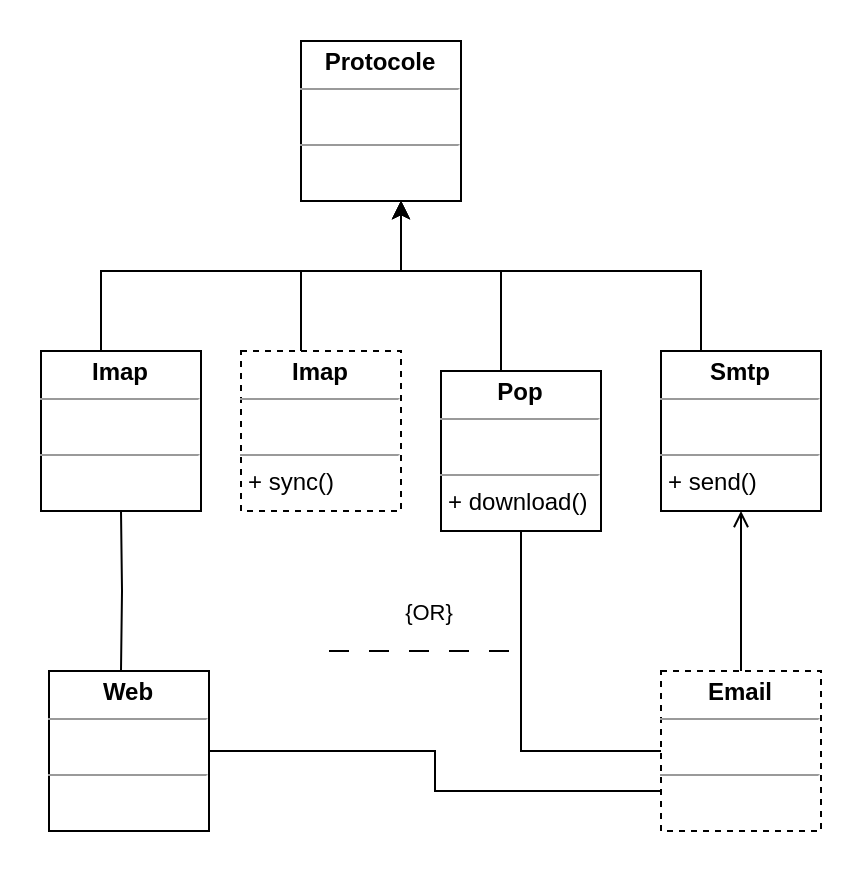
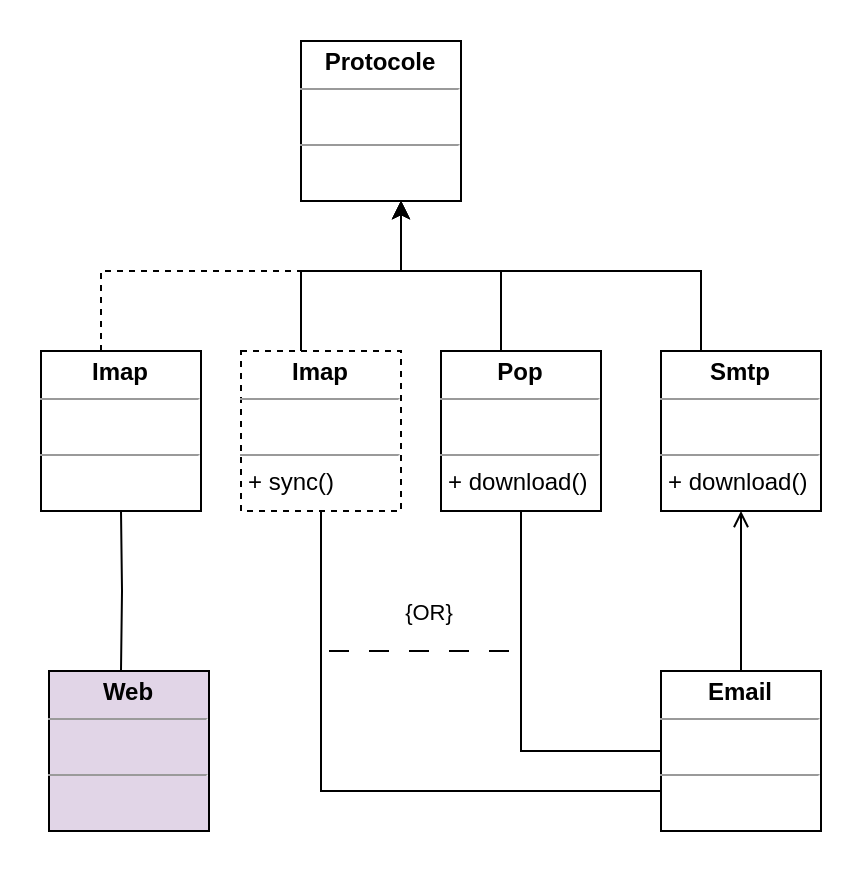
  <mxCell id="0" />
  <mxCell id="1" parent="0" />
  <mxCell id="2" value="" style="edgeStyle=orthogonalEdgeStyle;rounded=0;orthogonalLoop=1;jettySize=auto;html=1;strokeColor=none;endArrow=none;endFill=0;" parent="1" source="3" target="13" edge="1"><mxGeometry relative="1" as="geometry"><Array as="points"><mxPoint x="60" y="315" /><mxPoint x="60" y="315" /></Array></mxGeometry></mxCell>
- <mxCell id="3" value="&lt;p style=&quot;margin:0px;margin-top:4px;text-align:center;&quot;&gt;&lt;b&gt;Web&lt;/b&gt;&lt;/p&gt;&lt;hr size=&quot;1&quot;&gt;&lt;p style=&quot;margin:0px;margin-left:4px;&quot;&gt;&lt;br&gt;&lt;/p&gt;&lt;hr size=&quot;1&quot;&gt;&lt;p style=&quot;margin:0px;margin-left:4px;&quot;&gt;&lt;br&gt;&lt;/p&gt;" style="verticalAlign=top;align=left;overflow=fill;fontSize=12;fontFamily=Helvetica;html=1;" parent="1" vertex="1"><mxGeometry x="24" y="335" width="80" height="80" as="geometry" /></mxCell>
- <mxCell id="4" value="&lt;p style=&quot;margin:0px;margin-top:4px;text-align:center;&quot;&gt;&lt;b&gt;Email&lt;/b&gt;&lt;br&gt;&lt;/p&gt;&lt;hr size=&quot;1&quot;&gt;&lt;p style=&quot;margin:0px;margin-left:4px;&quot;&gt;&lt;br&gt;&lt;/p&gt;&lt;hr size=&quot;1&quot;&gt;&lt;p style=&quot;margin:0px;margin-left:4px;&quot;&gt;&lt;br&gt;&lt;/p&gt;" style="verticalAlign=top;align=left;overflow=fill;fontSize=12;fontFamily=Helvetica;html=1;dashed=1;" parent="1" vertex="1"><mxGeometry x="330" y="335" width="80" height="80" as="geometry" /></mxCell>
+ <mxCell id="3" value="&lt;p style=&quot;margin:0px;margin-top:4px;text-align:center;&quot;&gt;&lt;b&gt;Web&lt;/b&gt;&lt;/p&gt;&lt;hr size=&quot;1&quot;&gt;&lt;p style=&quot;margin:0px;margin-left:4px;&quot;&gt;&lt;br&gt;&lt;/p&gt;&lt;hr size=&quot;1&quot;&gt;&lt;p style=&quot;margin:0px;margin-left:4px;&quot;&gt;&lt;br&gt;&lt;/p&gt;" style="verticalAlign=top;align=left;overflow=fill;fontSize=12;fontFamily=Helvetica;html=1;fillColor=#e1d5e7;" parent="1" vertex="1"><mxGeometry x="24" y="335" width="80" height="80" as="geometry" /></mxCell>
+ <mxCell id="4" value="&lt;p style=&quot;margin:0px;margin-top:4px;text-align:center;&quot;&gt;&lt;b&gt;Email&lt;/b&gt;&lt;br&gt;&lt;/p&gt;&lt;hr size=&quot;1&quot;&gt;&lt;p style=&quot;margin:0px;margin-left:4px;&quot;&gt;&lt;br&gt;&lt;/p&gt;&lt;hr size=&quot;1&quot;&gt;&lt;p style=&quot;margin:0px;margin-left:4px;&quot;&gt;&lt;br&gt;&lt;/p&gt;" style="verticalAlign=top;align=left;overflow=fill;fontSize=12;fontFamily=Helvetica;html=1;" parent="1" vertex="1"><mxGeometry x="330" y="335" width="80" height="80" as="geometry" /></mxCell>
  <mxCell id="5" value="&lt;p style=&quot;margin:0px;margin-top:4px;text-align:center;&quot;&gt;&lt;b&gt;Protocole&lt;/b&gt;&lt;/p&gt;&lt;hr size=&quot;1&quot;&gt;&lt;p style=&quot;margin:0px;margin-left:4px;&quot;&gt;&lt;br&gt;&lt;/p&gt;&lt;hr size=&quot;1&quot;&gt;&lt;p style=&quot;margin:0px;margin-left:4px;&quot;&gt;&lt;br&gt;&lt;/p&gt;" style="verticalAlign=top;align=left;overflow=fill;fontSize=12;fontFamily=Helvetica;html=1;" parent="1" vertex="1"><mxGeometry x="150" y="20" width="80" height="80" as="geometry" /></mxCell>
  <mxCell id="6" value="" style="edgeStyle=orthogonalEdgeStyle;rounded=0;orthogonalLoop=1;jettySize=auto;html=1;" parent="1" source="7" target="5" edge="1"><mxGeometry relative="1" as="geometry"><Array as="points"><mxPoint x="350" y="135" /><mxPoint x="200" y="135" /></Array></mxGeometry></mxCell>
- <mxCell id="7" value="&lt;p style=&quot;margin: 0px ; margin-top: 4px ; text-align: center&quot;&gt;&lt;b&gt;Smtp&lt;/b&gt;&lt;/p&gt;&lt;hr size=&quot;1&quot;&gt;&lt;p style=&quot;margin: 0px ; margin-left: 4px&quot;&gt;&lt;br&gt;&lt;/p&gt;&lt;hr size=&quot;1&quot;&gt;&lt;p style=&quot;margin: 0px ; margin-left: 4px&quot;&gt;+ send()&lt;/p&gt;" style="verticalAlign=top;align=left;overflow=fill;fontSize=12;fontFamily=Helvetica;html=1;" parent="1" vertex="1"><mxGeometry x="330" y="175" width="80" height="80" as="geometry" /></mxCell>
+ <mxCell id="7" value="&lt;p style=&quot;margin: 0px ; margin-top: 4px ; text-align: center&quot;&gt;&lt;b&gt;Smtp&lt;/b&gt;&lt;/p&gt;&lt;hr size=&quot;1&quot;&gt;&lt;p style=&quot;margin: 0px ; margin-left: 4px&quot;&gt;&lt;br&gt;&lt;/p&gt;&lt;hr size=&quot;1&quot;&gt;&lt;p style=&quot;margin: 0px ; margin-left: 4px&quot;&gt;+ download()&lt;/p&gt;" style="verticalAlign=top;align=left;overflow=fill;fontSize=12;fontFamily=Helvetica;html=1;" parent="1" vertex="1"><mxGeometry x="330" y="175" width="80" height="80" as="geometry" /></mxCell>
  <mxCell id="8" value="" style="edgeStyle=orthogonalEdgeStyle;rounded=0;orthogonalLoop=1;jettySize=auto;html=1;" parent="1" source="9" target="5" edge="1"><mxGeometry relative="1" as="geometry"><Array as="points"><mxPoint x="150" y="135" /><mxPoint x="200" y="135" /></Array></mxGeometry></mxCell>
  <mxCell id="9" value="&lt;p style=&quot;margin: 0px ; margin-top: 4px ; text-align: center&quot;&gt;&lt;b&gt;Imap&lt;/b&gt;&lt;br&gt;&lt;/p&gt;&lt;hr size=&quot;1&quot;&gt;&lt;p style=&quot;margin: 0px ; margin-left: 4px&quot;&gt;&lt;br&gt;&lt;/p&gt;&lt;hr size=&quot;1&quot;&gt;&lt;p style=&quot;margin: 0px ; margin-left: 4px&quot;&gt;+ sync()&lt;/p&gt;" style="verticalAlign=top;align=left;overflow=fill;fontSize=12;fontFamily=Helvetica;html=1;dashed=1;" parent="1" vertex="1"><mxGeometry x="120" y="175" width="80" height="80" as="geometry" /></mxCell>
  <mxCell id="10" value="" style="edgeStyle=orthogonalEdgeStyle;rounded=0;orthogonalLoop=1;jettySize=auto;html=1;" parent="1" source="11" target="5" edge="1"><mxGeometry relative="1" as="geometry"><Array as="points"><mxPoint x="250" y="135" /><mxPoint x="200" y="135" /></Array></mxGeometry></mxCell>
- <mxCell id="11" value="&lt;p style=&quot;margin: 0px ; margin-top: 4px ; text-align: center&quot;&gt;&lt;b&gt;Pop&lt;/b&gt;&lt;br&gt;&lt;/p&gt;&lt;hr size=&quot;1&quot;&gt;&lt;p style=&quot;margin: 0px ; margin-left: 4px&quot;&gt;&lt;br&gt;&lt;/p&gt;&lt;hr size=&quot;1&quot;&gt;&lt;p style=&quot;margin: 0px ; margin-left: 4px&quot;&gt;+ download()&lt;/p&gt;" style="verticalAlign=top;align=left;overflow=fill;fontSize=12;fontFamily=Helvetica;html=1;" parent="1" vertex="1"><mxGeometry x="220" y="185" width="80" height="80" as="geometry" /></mxCell>
- <mxCell id="12" value="" style="edgeStyle=orthogonalEdgeStyle;rounded=0;orthogonalLoop=1;jettySize=auto;html=1;" parent="1" source="13" target="5" edge="1"><mxGeometry relative="1" as="geometry"><Array as="points"><mxPoint x="50" y="135" /><mxPoint x="200" y="135" /></Array></mxGeometry></mxCell>
+ <mxCell id="11" value="&lt;p style=&quot;margin: 0px ; margin-top: 4px ; text-align: center&quot;&gt;&lt;b&gt;Pop&lt;/b&gt;&lt;br&gt;&lt;/p&gt;&lt;hr size=&quot;1&quot;&gt;&lt;p style=&quot;margin: 0px ; margin-left: 4px&quot;&gt;&lt;br&gt;&lt;/p&gt;&lt;hr size=&quot;1&quot;&gt;&lt;p style=&quot;margin: 0px ; margin-left: 4px&quot;&gt;+ download()&lt;/p&gt;" style="verticalAlign=top;align=left;overflow=fill;fontSize=12;fontFamily=Helvetica;html=1;" parent="1" vertex="1"><mxGeometry x="220" y="175" width="80" height="80" as="geometry" /></mxCell>
+ <mxCell id="12" value="" style="edgeStyle=orthogonalEdgeStyle;rounded=0;orthogonalLoop=1;jettySize=auto;html=1;dashed=1;" parent="1" source="13" target="5" edge="1"><mxGeometry relative="1" as="geometry"><Array as="points"><mxPoint x="50" y="135" /><mxPoint x="200" y="135" /></Array></mxGeometry></mxCell>
  <mxCell id="13" value="&lt;p style=&quot;margin:0px;margin-top:4px;text-align:center;&quot;&gt;&lt;b&gt;Imap&lt;/b&gt;&lt;br&gt;&lt;/p&gt;&lt;hr size=&quot;1&quot;&gt;&lt;p style=&quot;margin:0px;margin-left:4px;&quot;&gt;&lt;br&gt;&lt;/p&gt;&lt;hr size=&quot;1&quot;&gt;&lt;p style=&quot;margin:0px;margin-left:4px;&quot;&gt;&lt;br&gt;&lt;/p&gt;" style="verticalAlign=top;align=left;overflow=fill;fontSize=12;fontFamily=Helvetica;html=1;" parent="1" vertex="1"><mxGeometry x="20" y="175" width="80" height="80" as="geometry" /></mxCell>
  <mxCell id="14" value="" style="endArrow=open;endFill=0;html=1;edgeStyle=orthogonalEdgeStyle;align=left;verticalAlign=top;rounded=0;exitX=0.5;exitY=0;exitDx=0;exitDy=0;entryX=0.5;entryY=1;entryDx=0;entryDy=0;" parent="1" source="4" target="7" edge="1"><mxGeometry x="-1" relative="1" as="geometry"><mxPoint x="-60" y="185" as="sourcePoint" /><mxPoint x="100" y="185" as="targetPoint" /></mxGeometry></mxCell>
  <mxCell id="15" value="" style="endArrow=none;endFill=0;html=1;edgeStyle=orthogonalEdgeStyle;align=left;verticalAlign=top;rounded=0;exitX=0;exitY=0.5;exitDx=0;exitDy=0;entryX=0.5;entryY=1;entryDx=0;entryDy=0;" parent="1" source="4" target="11" edge="1"><mxGeometry x="-1" relative="1" as="geometry"><mxPoint x="380" y="345" as="sourcePoint" /><mxPoint x="380" y="265" as="targetPoint" /></mxGeometry></mxCell>
- <mxCell id="16" value="" style="endArrow=none;endFill=0;html=1;edgeStyle=orthogonalEdgeStyle;align=left;verticalAlign=top;rounded=0;exitX=0;exitY=0.75;exitDx=0;exitDy=0;" parent="1" source="4" target="3" edge="1"><mxGeometry x="-1" relative="1" as="geometry"><mxPoint x="180" y="365" as="sourcePoint" /><mxPoint x="180" y="285" as="targetPoint" /></mxGeometry></mxCell>
+ <mxCell id="16" value="" style="endArrow=none;endFill=0;html=1;edgeStyle=orthogonalEdgeStyle;align=left;verticalAlign=top;rounded=0;exitX=0;exitY=0.75;exitDx=0;exitDy=0;entryX=0.5;entryY=1;entryDx=0;entryDy=0;" parent="1" source="4" target="9" edge="1"><mxGeometry x="-1" relative="1" as="geometry"><mxPoint x="180" y="365" as="sourcePoint" /><mxPoint x="180" y="285" as="targetPoint" /></mxGeometry></mxCell>
  <mxCell id="17" value="{OR}" style="endArrow=none;startArrow=none;endFill=0;startFill=0;endSize=8;html=1;verticalAlign=bottom;dashed=1;labelBackgroundColor=none;dashPattern=10 10;rounded=0;" parent="1" edge="1"><mxGeometry y="10" width="160" relative="1" as="geometry"><mxPoint x="164" y="325" as="sourcePoint" /><mxPoint x="264" y="325" as="targetPoint" /><mxPoint as="offset" /></mxGeometry></mxCell>
  <mxCell id="18" value="" style="endArrow=none;endFill=0;html=1;edgeStyle=orthogonalEdgeStyle;align=left;verticalAlign=top;rounded=0;entryX=0.5;entryY=1;entryDx=0;entryDy=0;" parent="1" target="13" edge="1"><mxGeometry x="-1" relative="1" as="geometry"><mxPoint x="60" y="335" as="sourcePoint" /><mxPoint x="2" y="265" as="targetPoint" /></mxGeometry></mxCell>
